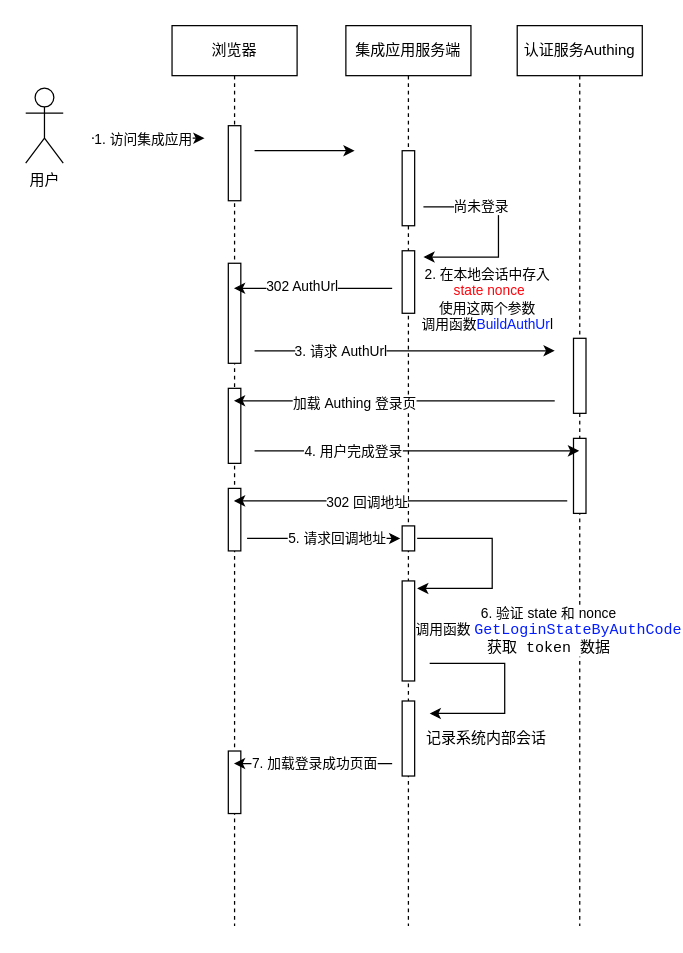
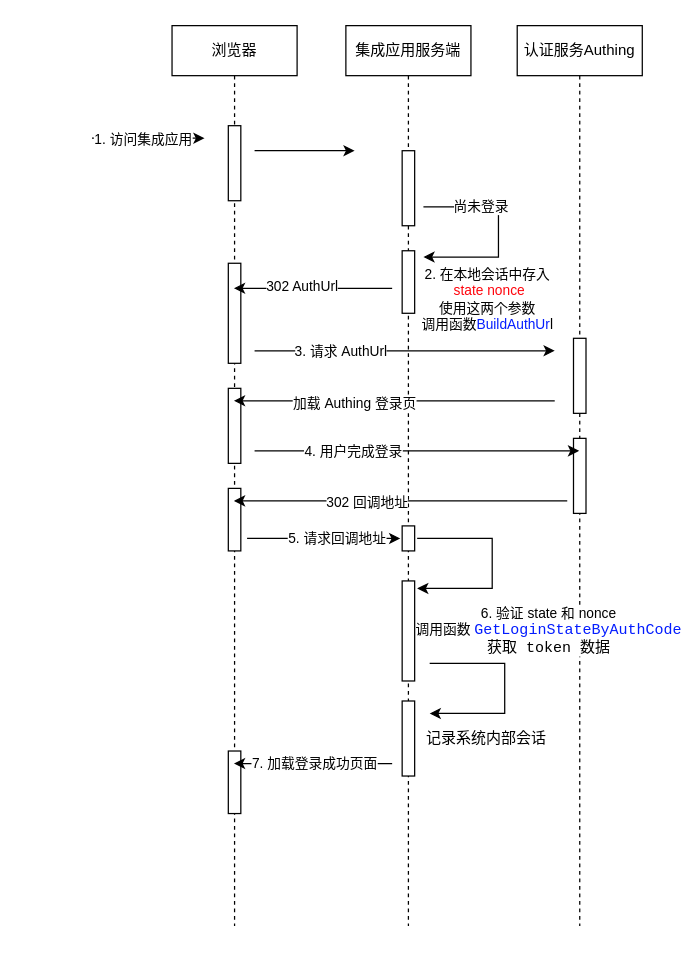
  <mxCell id="0" />
  <mxCell id="1" parent="0" />
  <mxCell id="2" value="认证服务Authing" style="shape=umlLifeline;perimeter=lifelinePerimeter;whiteSpace=wrap;html=1;container=1;collapsible=0;recursiveResize=0;outlineConnect=0;" parent="1" vertex="1"><mxGeometry x="413" y="20" width="100" height="720" as="geometry" /></mxCell>
  <mxCell id="3" value="" style="html=1;points=[];perimeter=orthogonalPerimeter;" parent="2" vertex="1"><mxGeometry x="45" y="250" width="10" height="60" as="geometry" /></mxCell>
  <mxCell id="4" value="" style="html=1;points=[];perimeter=orthogonalPerimeter;" parent="2" vertex="1"><mxGeometry x="45" y="330" width="10" height="60" as="geometry" /></mxCell>
  <mxCell id="5" value="集成应用服务端" style="shape=umlLifeline;perimeter=lifelinePerimeter;whiteSpace=wrap;html=1;container=1;collapsible=0;recursiveResize=0;outlineConnect=0;" parent="1" vertex="1"><mxGeometry x="276" y="20" width="100" height="720" as="geometry" /></mxCell>
  <mxCell id="6" value="" style="html=1;points=[];perimeter=orthogonalPerimeter;" parent="5" vertex="1"><mxGeometry x="45" y="100" width="10" height="60" as="geometry" /></mxCell>
  <mxCell id="7" value="" style="endArrow=classic;html=1;rounded=0;" parent="5" edge="1"><mxGeometry width="50" height="50" relative="1" as="geometry"><mxPoint x="62" y="145" as="sourcePoint" /><mxPoint x="62" y="185" as="targetPoint" /><Array as="points"><mxPoint x="122" y="145" /><mxPoint x="122" y="185" /></Array></mxGeometry></mxCell>
  <mxCell id="8" value="尚未登录" style="edgeLabel;html=1;align=center;verticalAlign=middle;resizable=0;points=[];" parent="7" vertex="1" connectable="0"><mxGeometry x="-0.438" y="-3" relative="1" as="geometry"><mxPoint y="-4" as="offset" /></mxGeometry></mxCell>
  <mxCell id="9" value="2. 在本地会话中存入&lt;br&gt;&amp;nbsp;&lt;font color=&quot;#ff050d&quot;&gt;state&lt;/font&gt; &lt;font color=&quot;#ff050d&quot;&gt;nonce&lt;/font&gt;&lt;br&gt;使用这两个参数&lt;br&gt;调用函数&lt;font color=&quot;#031cff&quot;&gt;BuildAuthUr&lt;/font&gt;l" style="edgeLabel;html=1;align=center;verticalAlign=middle;resizable=0;points=[];" parent="7" vertex="1" connectable="0"><mxGeometry x="0.375" y="1" relative="1" as="geometry"><mxPoint y="32" as="offset" /></mxGeometry></mxCell>
  <mxCell id="10" value="" style="html=1;points=[];perimeter=orthogonalPerimeter;" parent="5" vertex="1"><mxGeometry x="45" y="180" width="10" height="50" as="geometry" /></mxCell>
  <mxCell id="11" value="" style="html=1;points=[];perimeter=orthogonalPerimeter;" parent="5" vertex="1"><mxGeometry x="45" y="400" width="10" height="20" as="geometry" /></mxCell>
  <mxCell id="12" value="" style="endArrow=classic;html=1;rounded=0;fontColor=#031CFF;" parent="5" edge="1"><mxGeometry width="50" height="50" relative="1" as="geometry"><mxPoint x="57" y="410" as="sourcePoint" /><mxPoint x="57" y="450" as="targetPoint" /><Array as="points"><mxPoint x="117" y="410" /><mxPoint x="117" y="450" /></Array></mxGeometry></mxCell>
  <mxCell id="13" value="6. 验证 state 和 nonce&lt;br&gt;调用函数&amp;nbsp;&lt;span style=&quot;font-family: Consolas, &amp;quot;Courier New&amp;quot;, monospace; background-color: rgb(255, 255, 255);&quot;&gt;&lt;font style=&quot;font-size: 12px;&quot;&gt;&lt;font color=&quot;#031cff&quot;&gt;GetLoginStateByAuthCode&lt;/font&gt;&lt;br&gt;获取 token 数据&lt;br&gt;&lt;/font&gt;&lt;/span&gt;" style="edgeLabel;html=1;align=center;verticalAlign=middle;resizable=0;points=[];fontColor=#000000;" parent="12" vertex="1" connectable="0"><mxGeometry x="0.787" y="1" relative="1" as="geometry"><mxPoint x="87" y="32" as="offset" /></mxGeometry></mxCell>
  <mxCell id="14" value="" style="html=1;points=[];perimeter=orthogonalPerimeter;labelBackgroundColor=#FFFFFF;fontSize=12;fontColor=#000000;" parent="5" vertex="1"><mxGeometry x="45" y="444" width="10" height="80" as="geometry" /></mxCell>
  <mxCell id="15" value="" style="endArrow=classic;html=1;rounded=0;fontSize=12;fontColor=#000000;" parent="5" edge="1"><mxGeometry width="50" height="50" relative="1" as="geometry"><mxPoint x="67" y="510" as="sourcePoint" /><mxPoint x="67" y="550" as="targetPoint" /><Array as="points"><mxPoint x="127" y="510" /><mxPoint x="127" y="550" /></Array></mxGeometry></mxCell>
  <mxCell id="16" value="记录系统内部会话" style="edgeLabel;html=1;align=center;verticalAlign=middle;resizable=0;points=[];fontSize=12;fontColor=#000000;" parent="15" vertex="1" connectable="0"><mxGeometry x="0.45" y="-1" relative="1" as="geometry"><mxPoint y="20" as="offset" /></mxGeometry></mxCell>
  <mxCell id="17" value="" style="html=1;points=[];perimeter=orthogonalPerimeter;labelBackgroundColor=#FFFFFF;fontSize=12;fontColor=#000000;" parent="5" vertex="1"><mxGeometry x="45" y="540" width="10" height="60" as="geometry" /></mxCell>
  <mxCell id="18" value="浏览器" style="shape=umlLifeline;perimeter=lifelinePerimeter;whiteSpace=wrap;html=1;container=1;collapsible=0;recursiveResize=0;outlineConnect=0;" parent="1" vertex="1"><mxGeometry x="137" y="20" width="100" height="720" as="geometry" /></mxCell>
  <mxCell id="19" value="" style="html=1;points=[];perimeter=orthogonalPerimeter;" parent="18" vertex="1"><mxGeometry x="45" y="80" width="10" height="60" as="geometry" /></mxCell>
  <mxCell id="20" value="" style="endArrow=classic;html=1;rounded=0;" parent="18" edge="1"><mxGeometry width="50" height="50" relative="1" as="geometry"><mxPoint x="66" y="100" as="sourcePoint" /><mxPoint x="146" y="100" as="targetPoint" /></mxGeometry></mxCell>
  <mxCell id="21" value="" style="html=1;points=[];perimeter=orthogonalPerimeter;" parent="18" vertex="1"><mxGeometry x="45" y="190" width="10" height="80" as="geometry" /></mxCell>
  <mxCell id="22" value="" style="endArrow=classic;html=1;rounded=0;" parent="18" edge="1"><mxGeometry width="50" height="50" relative="1" as="geometry"><mxPoint x="66" y="260" as="sourcePoint" /><mxPoint x="306" y="260" as="targetPoint" /></mxGeometry></mxCell>
  <mxCell id="23" value="3. 请求 AuthUrl" style="edgeLabel;html=1;align=center;verticalAlign=middle;resizable=0;points=[];" parent="22" vertex="1" connectable="0"><mxGeometry x="-0.433" relative="1" as="geometry"><mxPoint as="offset" /></mxGeometry></mxCell>
  <mxCell id="24" value="" style="html=1;points=[];perimeter=orthogonalPerimeter;" parent="18" vertex="1"><mxGeometry x="45" y="290" width="10" height="60" as="geometry" /></mxCell>
  <mxCell id="25" value="" style="endArrow=classic;html=1;rounded=0;" parent="18" target="2" edge="1"><mxGeometry width="50" height="50" relative="1" as="geometry"><mxPoint x="66" y="340" as="sourcePoint" /><mxPoint x="136" y="340" as="targetPoint" /></mxGeometry></mxCell>
  <mxCell id="26" value="4. 用户完成登录" style="edgeLabel;html=1;align=center;verticalAlign=middle;resizable=0;points=[];" parent="25" vertex="1" connectable="0"><mxGeometry x="-0.399" relative="1" as="geometry"><mxPoint as="offset" /></mxGeometry></mxCell>
  <mxCell id="27" value="" style="html=1;points=[];perimeter=orthogonalPerimeter;" vertex="1" parent="18"><mxGeometry x="45" y="580" width="10" height="50" as="geometry" /></mxCell>
  <mxCell id="28" value="" style="html=1;points=[];perimeter=orthogonalPerimeter;" vertex="1" parent="18"><mxGeometry x="45" y="370" width="10" height="50" as="geometry" /></mxCell>
  <mxCell id="29" value="" style="endArrow=classic;html=1;rounded=0;" edge="1" parent="18"><mxGeometry width="50" height="50" relative="1" as="geometry"><mxPoint x="60" y="410" as="sourcePoint" /><mxPoint x="182.5" y="410" as="targetPoint" /></mxGeometry></mxCell>
  <mxCell id="30" value="5. 请求回调地址" style="edgeLabel;html=1;align=center;verticalAlign=middle;resizable=0;points=[];" vertex="1" connectable="0" parent="29"><mxGeometry x="0.159" y="1" relative="1" as="geometry"><mxPoint as="offset" /></mxGeometry></mxCell>
- <mxCell id="31" value="用户" style="shape=umlActor;verticalLabelPosition=bottom;verticalAlign=top;html=1;outlineConnect=0;" parent="1" vertex="1"><mxGeometry x="20" y="70" width="30" height="60" as="geometry" /></mxCell>
  <mxCell id="32" value="" style="endArrow=classic;html=1;rounded=0;" parent="1" edge="1"><mxGeometry width="50" height="50" relative="1" as="geometry"><mxPoint x="73" y="110" as="sourcePoint" /><mxPoint x="163" y="110" as="targetPoint" /></mxGeometry></mxCell>
  <mxCell id="33" value="1. 访问集成应用" style="edgeLabel;html=1;align=center;verticalAlign=middle;resizable=0;points=[];" parent="32" vertex="1" connectable="0"><mxGeometry x="-0.457" y="-1" relative="1" as="geometry"><mxPoint x="16" y="-1" as="offset" /></mxGeometry></mxCell>
  <mxCell id="34" value="" style="endArrow=classic;html=1;rounded=0;" parent="1" target="18" edge="1"><mxGeometry width="50" height="50" relative="1" as="geometry"><mxPoint x="313" y="230" as="sourcePoint" /><mxPoint x="243" y="230" as="targetPoint" /></mxGeometry></mxCell>
  <mxCell id="35" value="302 AuthUrl" style="edgeLabel;html=1;align=center;verticalAlign=middle;resizable=0;points=[];" parent="34" vertex="1" connectable="0"><mxGeometry x="0.312" y="-2" relative="1" as="geometry"><mxPoint x="10" as="offset" /></mxGeometry></mxCell>
  <mxCell id="36" value="" style="endArrow=classic;html=1;rounded=0;" parent="1" target="18" edge="1"><mxGeometry width="50" height="50" relative="1" as="geometry"><mxPoint x="443" y="320" as="sourcePoint" /><mxPoint x="373" y="320" as="targetPoint" /></mxGeometry></mxCell>
  <mxCell id="37" value="加载 Authing 登录页" style="edgeLabel;html=1;align=center;verticalAlign=middle;resizable=0;points=[];" parent="36" vertex="1" connectable="0"><mxGeometry x="0.255" y="1" relative="1" as="geometry"><mxPoint as="offset" /></mxGeometry></mxCell>
  <mxCell id="38" value="" style="endArrow=classic;html=1;rounded=0;" parent="1" target="18" edge="1"><mxGeometry width="50" height="50" relative="1" as="geometry"><mxPoint x="453" y="400" as="sourcePoint" /><mxPoint x="383" y="400" as="targetPoint" /></mxGeometry></mxCell>
  <mxCell id="39" value="302 回调地址" style="edgeLabel;html=1;align=center;verticalAlign=middle;resizable=0;points=[];" parent="38" vertex="1" connectable="0"><mxGeometry x="0.208" relative="1" as="geometry"><mxPoint as="offset" /></mxGeometry></mxCell>
  <mxCell id="40" value="" style="endArrow=classic;html=1;rounded=0;" edge="1" parent="1" target="18"><mxGeometry width="50" height="50" relative="1" as="geometry"><mxPoint x="313" y="610" as="sourcePoint" /><mxPoint x="243" y="610" as="targetPoint" /></mxGeometry></mxCell>
  <mxCell id="41" value="7. 加载登录成功页面" style="edgeLabel;html=1;align=center;verticalAlign=middle;resizable=0;points=[];" vertex="1" connectable="0" parent="40"><mxGeometry x="0.202" y="-1" relative="1" as="geometry"><mxPoint x="13" as="offset" /></mxGeometry></mxCell>
